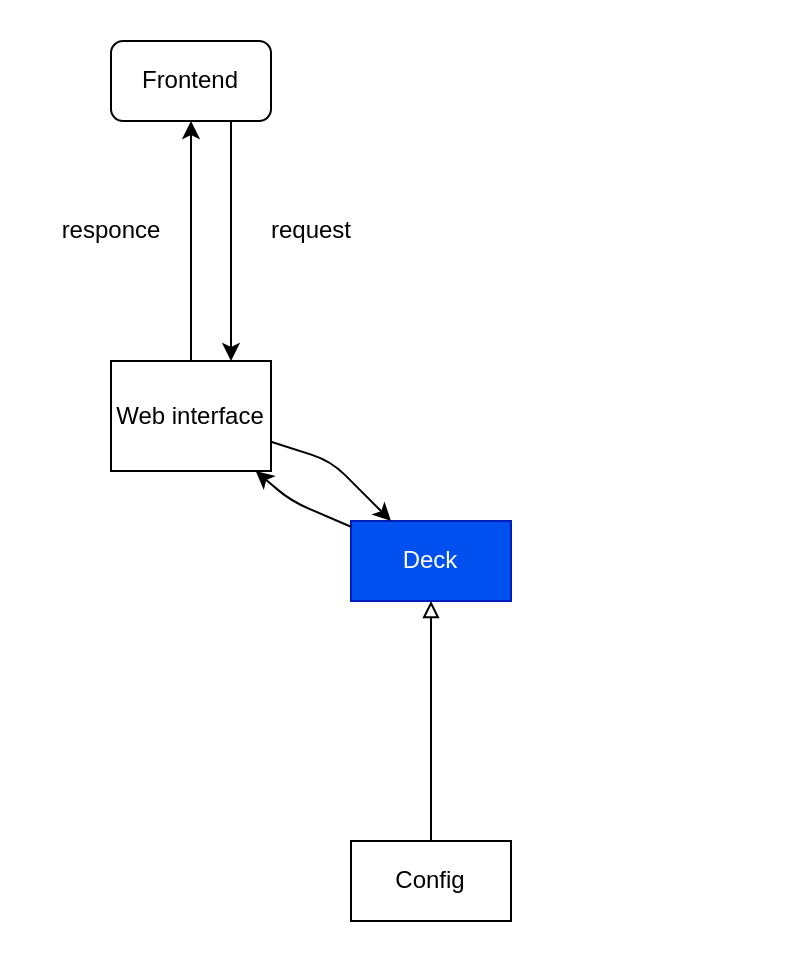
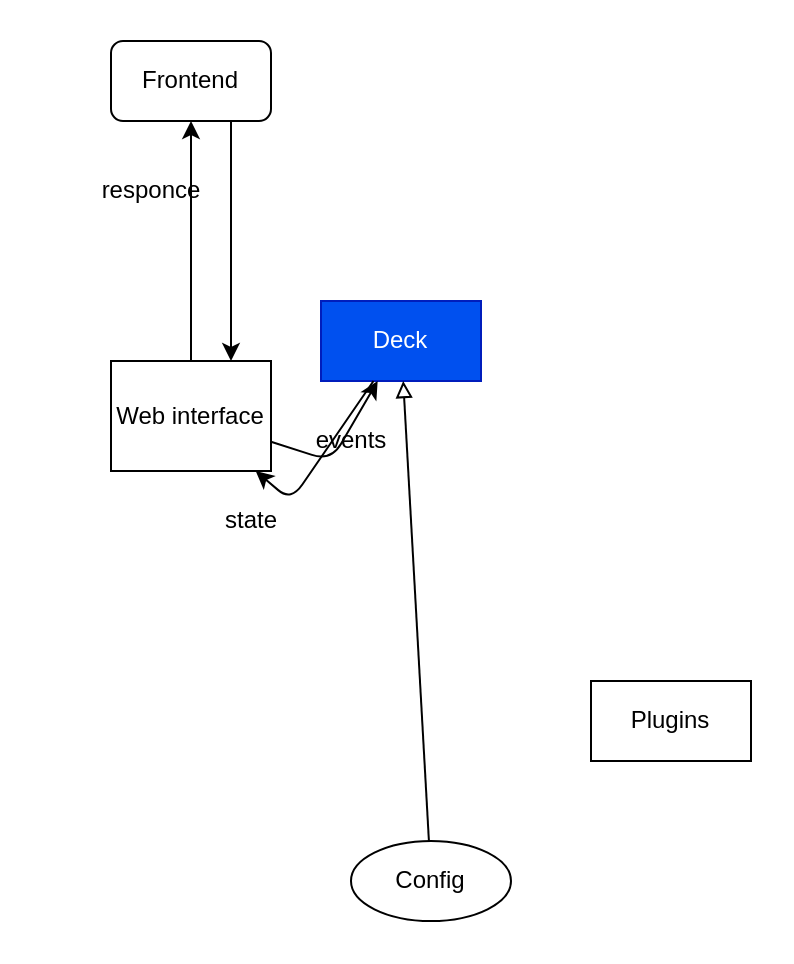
  <mxCell id="0" />
  <mxCell id="1" parent="0" />
- <mxCell id="2" value="Deck" style="whiteSpace=wrap;html=1;rounded=0;glass=0;shadow=0;fillColor=#0050ef;fontColor=#ffffff;strokeColor=#001DBC;" vertex="1" parent="1"><mxGeometry x="175" y="260" width="80" height="40" as="geometry" /></mxCell>
- <mxCell id="4" value="Config" style="whiteSpace=wrap;html=1;" vertex="1" parent="1"><mxGeometry x="175" y="420" width="80" height="40" as="geometry" /></mxCell>
+ <mxCell id="2" value="Deck" style="whiteSpace=wrap;html=1;rounded=0;glass=0;shadow=0;fillColor=#0050ef;fontColor=#ffffff;strokeColor=#001DBC;" vertex="1" parent="1"><mxGeometry x="160" y="150" width="80" height="40" as="geometry" /></mxCell>
+ <mxCell id="3" value="Plugins" style="whiteSpace=wrap;html=1;" vertex="1" parent="1"><mxGeometry x="295" y="340" width="80" height="40" as="geometry" /></mxCell>
+ <mxCell id="4" value="Config" style="ellipse;whiteSpace=wrap;html=1;" vertex="1" parent="1"><mxGeometry x="175" y="420" width="80" height="40" as="geometry" /></mxCell>
  <mxCell id="5" value="Web interface" style="whiteSpace=wrap;html=1;" vertex="1" parent="1"><mxGeometry x="55" y="180" width="80" height="55" as="geometry" /></mxCell>
  <mxCell id="6" value="Frontend" style="rounded=1;whiteSpace=wrap;html=1;" vertex="1" parent="1"><mxGeometry x="55" y="20" width="80" height="40" as="geometry" /></mxCell>
  <mxCell id="7" value="" style="edgeStyle=none;orthogonalLoop=1;jettySize=auto;html=1;endArrow=block;endFill=0;" edge="1" parent="1" source="4" target="2"><mxGeometry width="80" relative="1" as="geometry"><mxPoint x="205" y="270" as="sourcePoint" /><mxPoint x="165" y="230" as="targetPoint" /><Array as="points" /></mxGeometry></mxCell>
  <mxCell id="8" value="" style="endArrow=classic;html=1;exitX=0.75;exitY=1;exitDx=0;exitDy=0;entryX=0.75;entryY=0;entryDx=0;entryDy=0;" edge="1" parent="1" source="6" target="5"><mxGeometry width="50" height="50" relative="1" as="geometry"><mxPoint x="245" y="-10" as="sourcePoint" /><mxPoint x="245" y="130" as="targetPoint" /></mxGeometry></mxCell>
  <mxCell id="9" value="" style="endArrow=classic;html=1;exitX=0.5;exitY=0;exitDx=0;exitDy=0;entryX=0.5;entryY=1;entryDx=0;entryDy=0;" edge="1" parent="1" source="5" target="6"><mxGeometry width="50" height="50" relative="1" as="geometry"><mxPoint x="125" y="70" as="sourcePoint" /><mxPoint x="125" y="190" as="targetPoint" /></mxGeometry></mxCell>
- <mxCell id="10" value="request" style="text;html=1;align=center;verticalAlign=middle;resizable=0;points=[];autosize=1;strokeColor=none;fillColor=none;" vertex="1" parent="1"><mxGeometry x="125" y="100" width="60" height="30" as="geometry" /></mxCell>
- <mxCell id="11" value="responce" style="text;html=1;align=center;verticalAlign=middle;resizable=0;points=[];autosize=1;strokeColor=none;fillColor=none;" vertex="1" parent="1"><mxGeometry x="20" y="100" width="70" height="30" as="geometry" /></mxCell>
+ <mxCell id="11" value="responce" style="text;html=1;align=center;verticalAlign=middle;resizable=0;points=[];autosize=1;strokeColor=none;fillColor=none;" vertex="1" parent="1"><mxGeometry x="40" y="80" width="70" height="30" as="geometry" /></mxCell>
  <mxCell id="12" value="" style="endArrow=classic;html=1;" edge="1" parent="1" source="5" target="2"><mxGeometry width="50" height="50" relative="1" as="geometry"><mxPoint x="155" y="300" as="sourcePoint" /><mxPoint x="205" y="250" as="targetPoint" /><Array as="points"><mxPoint x="165" y="230" /></Array></mxGeometry></mxCell>
  <mxCell id="13" value="" style="endArrow=classic;html=1;" edge="1" parent="1" source="2" target="5"><mxGeometry width="50" height="50" relative="1" as="geometry"><mxPoint x="155" y="300" as="sourcePoint" /><mxPoint x="205" y="250" as="targetPoint" /><Array as="points"><mxPoint x="145" y="250" /></Array></mxGeometry></mxCell>
+ <mxCell id="14" value="events" style="text;html=1;align=center;verticalAlign=middle;resizable=0;points=[];autosize=1;strokeColor=none;fillColor=none;" vertex="1" parent="1"><mxGeometry x="145" y="205" width="60" height="30" as="geometry" /></mxCell>
+ <mxCell id="15" value="state" style="text;html=1;align=center;verticalAlign=middle;resizable=0;points=[];autosize=1;strokeColor=none;fillColor=none;" vertex="1" parent="1"><mxGeometry x="100" y="245" width="50" height="30" as="geometry" /></mxCell>
